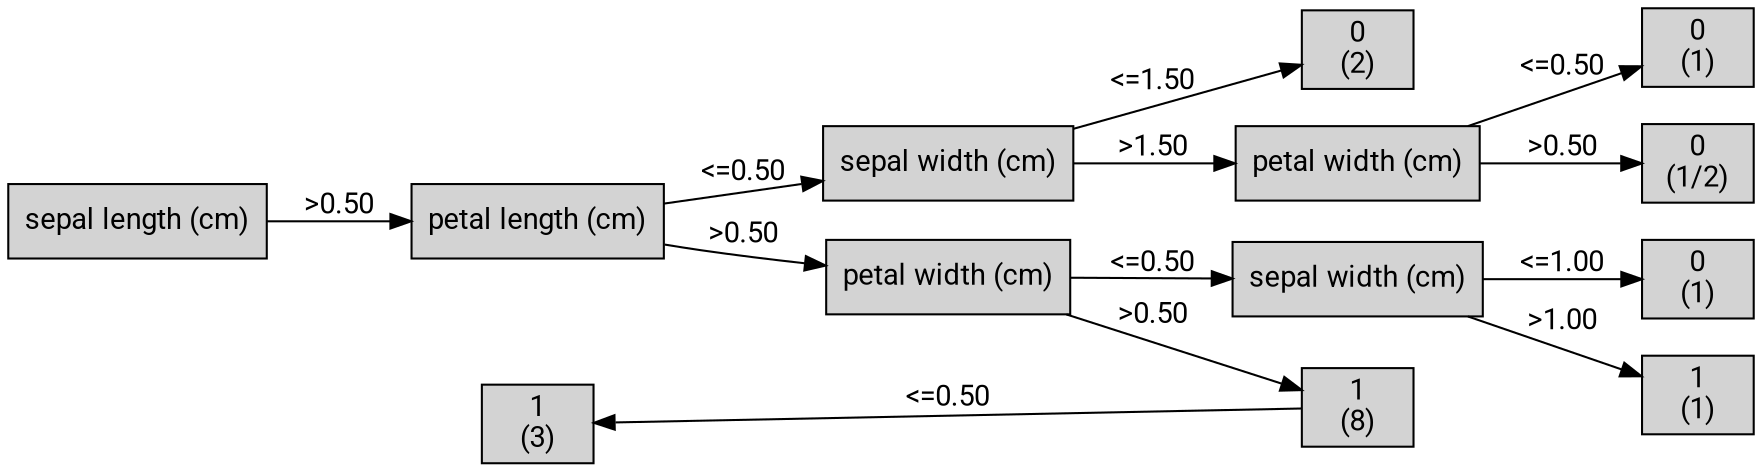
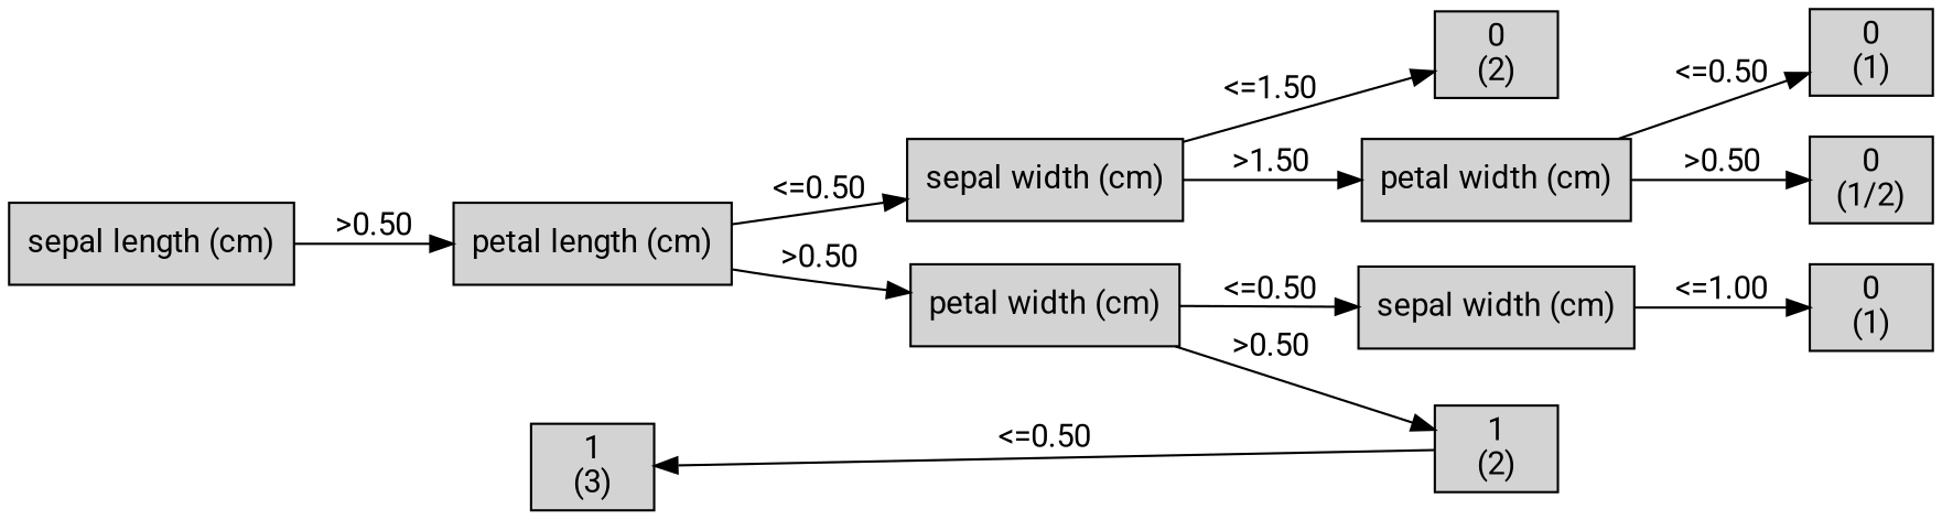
  digraph {
    fontname=Roboto
    rankdir=LR
    node [fontname=Roboto shape=box style=filled weight=4]
    edge [fontname=Roboto]
    n1 [label="sepal length (cm)\n" weight=1]
    n2 [label="1\n(3)\n" weight=2]
    n3 [label="petal length (cm)\n" weight=2]
    n4 [label="sepal width (cm)\n" weight=3]
    n5 [label="petal width (cm)\n" weight=3]
    n6 [label="0\n(2)\n"]
    n7 [label="petal width (cm)\n"]
    n8 [label="sepal width (cm)\n"]
-   n9 [label="1\n(8)\n"]
+   n9 [label="1\n(2)\n"]
    n10 [label="0\n(1)\n" weight=5]
    n11 [label="0\n(1/2)\n" weight=5]
    n12 [label="0\n(1)\n" weight=5]
-   n13 [label="1\n(1)\n" weight=5]
    subgraph sub_1 {
      rank=same
      n1
    }
    subgraph sub_2 {
      rank=same
      n2
      n3
    }
    subgraph sub_3 {
      rank=same
      n4
      n5
    }
    subgraph sub_4 {
      rank=same
      n6
      n7
      n8
      n9
    }
    subgraph sub_5 {
      rank=same
      n10
      n11
      n12
-     n13
    }
    n1 -> n3 [label=">0.50"]
    n3 -> n4 [label="<=0.50"]
    n3 -> n5 [label=">0.50"]
    n4 -> n6 [label="<=1.50"]
    n4 -> n7 [label=">1.50"]
    n5 -> n8 [label="<=0.50"]
    n5 -> n9 [label=">0.50"]
    n7 -> n10 [label="<=0.50"]
    n7 -> n11 [label=">0.50"]
    n8 -> n12 [label="<=1.00"]
-   n8 -> n13 [label=">1.00"]
    n9 -> n2 [label="<=0.50"]
  }
